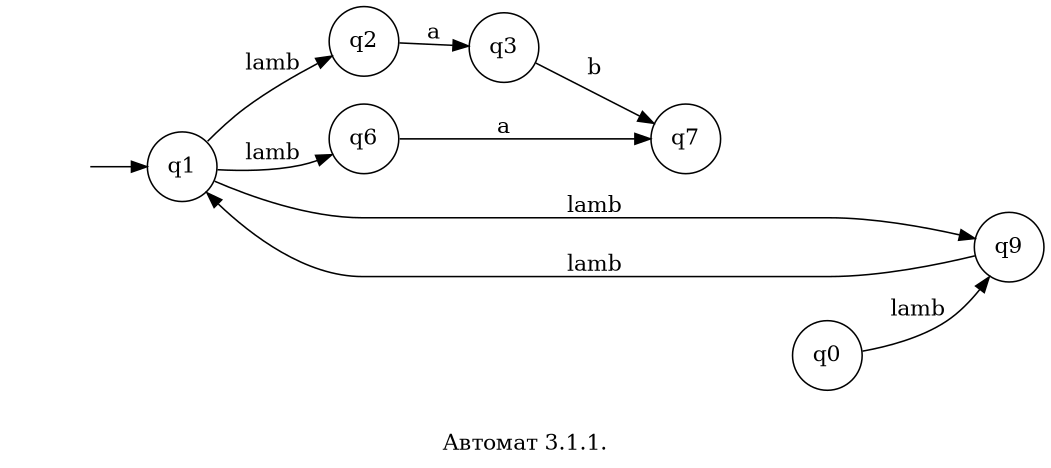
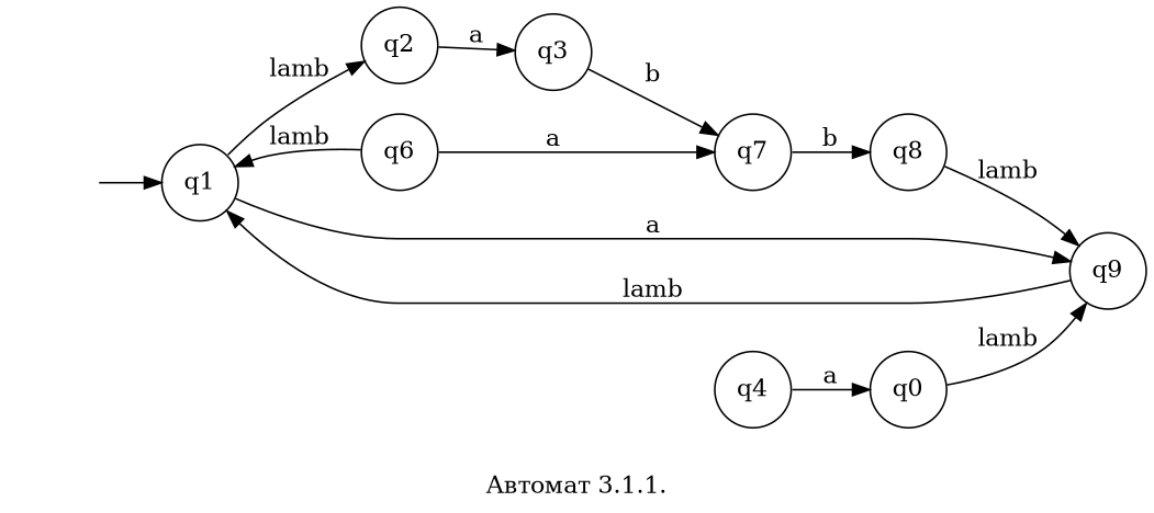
  digraph {
    label="Автомат 3.1.1."
    rankdir=LR
    node [shape=circle]
    "" [shape=none]
    q1
    q2
    q9
    q6
    q3
    q7
    n8 [label=q0]
+   q4
+   q8
    "" -> q1
    q1 -> q2 [label=lamb]
-   q1 -> q9 [label=lamb]
-   q1 -> q6 [label=lamb]
+   q1 -> q9 [label=a]
+   q6 -> q1 [label=lamb]
    q2 -> q3 [label=a]
    q9 -> q1 [label=lamb]
    q6 -> q7 [label=a]
    q3 -> q7 [label=b]
+   q7 -> q8 [label=b]
    n8 -> q9 [label=lamb]
+   q4 -> n8 [label=a]
+   q8 -> q9 [label=lamb]
  }
